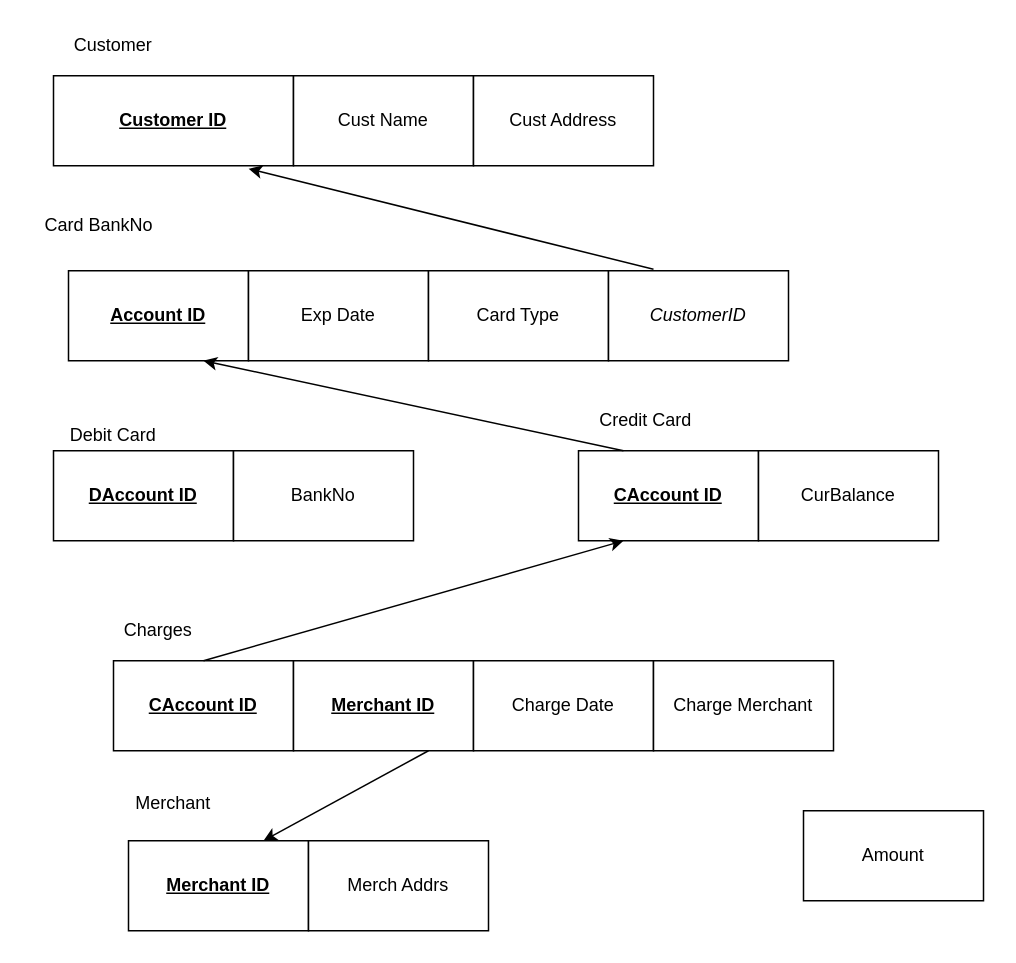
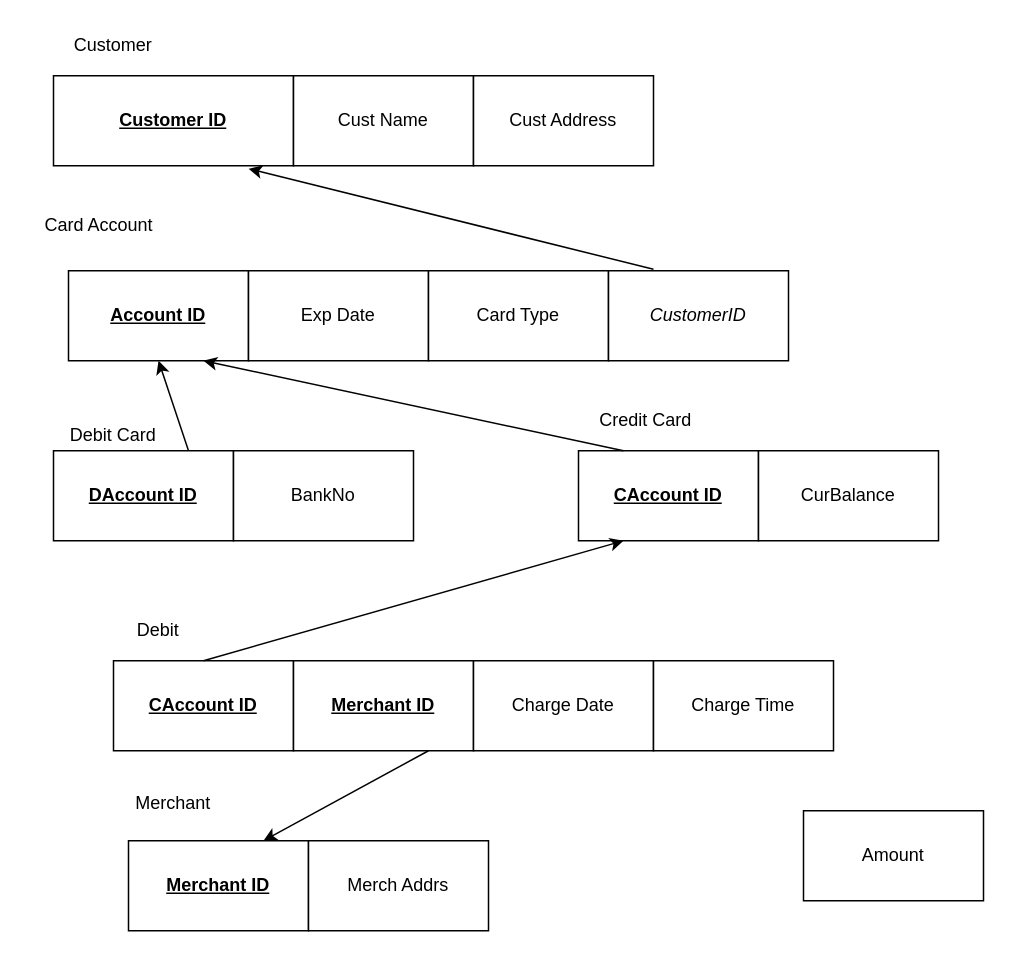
  <mxCell id="0" />
  <mxCell id="1" parent="0" />
  <mxCell id="2" value="&lt;b&gt;&lt;u&gt;Customer ID&lt;/u&gt;&lt;/b&gt;" style="rounded=0;whiteSpace=wrap;html=1;" vertex="1" parent="1"><mxGeometry x="35" y="50" width="160" height="60" as="geometry" /></mxCell>
  <mxCell id="3" value="Cust Name" style="rounded=0;whiteSpace=wrap;html=1;" vertex="1" parent="1"><mxGeometry x="195" y="50" width="120" height="60" as="geometry" /></mxCell>
  <mxCell id="4" value="Cust Address" style="rounded=0;whiteSpace=wrap;html=1;" vertex="1" parent="1"><mxGeometry x="315" y="50" width="120" height="60" as="geometry" /></mxCell>
  <mxCell id="5" value="Customer" style="text;html=1;strokeColor=none;fillColor=none;align=center;verticalAlign=middle;whiteSpace=wrap;rounded=0;" vertex="1" parent="1"><mxGeometry x="55" y="20" width="40" height="20" as="geometry" /></mxCell>
  <mxCell id="6" value="&lt;b&gt;&lt;u&gt;Account ID&lt;/u&gt;&lt;/b&gt;" style="rounded=0;whiteSpace=wrap;html=1;" vertex="1" parent="1"><mxGeometry x="45" y="180" width="120" height="60" as="geometry" /></mxCell>
  <mxCell id="7" value="Exp Date" style="rounded=0;whiteSpace=wrap;html=1;" vertex="1" parent="1"><mxGeometry x="165" y="180" width="120" height="60" as="geometry" /></mxCell>
  <mxCell id="8" value="Card Type" style="rounded=0;whiteSpace=wrap;html=1;" vertex="1" parent="1"><mxGeometry x="285" y="180" width="120" height="60" as="geometry" /></mxCell>
  <mxCell id="9" value="&lt;i&gt;CustomerID&lt;/i&gt;" style="rounded=0;whiteSpace=wrap;html=1;" vertex="1" parent="1"><mxGeometry x="405" y="180" width="120" height="60" as="geometry" /></mxCell>
  <mxCell id="10" value="" style="endArrow=classic;html=1;entryX=0.813;entryY=1.033;entryDx=0;entryDy=0;entryPerimeter=0;" edge="1" parent="1" target="2"><mxGeometry width="50" height="50" relative="1" as="geometry"><mxPoint x="435" y="179" as="sourcePoint" /><mxPoint x="355" y="140" as="targetPoint" /></mxGeometry></mxCell>
- <mxCell id="11" value="Card BankNo" style="text;html=1;align=center;verticalAlign=middle;resizable=0;points=[];autosize=1;" vertex="1" parent="1"><mxGeometry x="20" y="140" width="90" height="20" as="geometry" /></mxCell>
+ <mxCell id="11" value="Card Account" style="text;html=1;align=center;verticalAlign=middle;resizable=0;points=[];autosize=1;" vertex="1" parent="1"><mxGeometry x="20" y="140" width="90" height="20" as="geometry" /></mxCell>
  <mxCell id="12" value="Debit Card" style="text;html=1;strokeColor=none;fillColor=none;align=center;verticalAlign=middle;whiteSpace=wrap;rounded=0;" vertex="1" parent="1"><mxGeometry x="25" y="280" width="100" height="20" as="geometry" /></mxCell>
  <mxCell id="13" value="&lt;b&gt;&lt;u&gt;DAccount ID&lt;/u&gt;&lt;/b&gt;" style="rounded=0;whiteSpace=wrap;html=1;" vertex="1" parent="1"><mxGeometry x="35" y="300" width="120" height="60" as="geometry" /></mxCell>
  <mxCell id="14" value="BankNo" style="rounded=0;whiteSpace=wrap;html=1;" vertex="1" parent="1"><mxGeometry x="155" y="300" width="120" height="60" as="geometry" /></mxCell>
+ <mxCell id="15" value="" style="endArrow=classic;html=1;exitX=0.75;exitY=0;exitDx=0;exitDy=0;entryX=0.5;entryY=1;entryDx=0;entryDy=0;" edge="1" parent="1" source="13" target="6"><mxGeometry width="50" height="50" relative="1" as="geometry"><mxPoint x="285" y="220" as="sourcePoint" /><mxPoint x="335" y="170" as="targetPoint" /></mxGeometry></mxCell>
  <mxCell id="16" value="&lt;b&gt;&lt;u&gt;CAccount ID&lt;/u&gt;&lt;/b&gt;" style="rounded=0;whiteSpace=wrap;html=1;" vertex="1" parent="1"><mxGeometry x="385" y="300" width="120" height="60" as="geometry" /></mxCell>
  <mxCell id="17" value="CurBalance" style="rounded=0;whiteSpace=wrap;html=1;" vertex="1" parent="1"><mxGeometry x="505" y="300" width="120" height="60" as="geometry" /></mxCell>
  <mxCell id="18" value="Credit Card" style="text;html=1;strokeColor=none;fillColor=none;align=center;verticalAlign=middle;whiteSpace=wrap;rounded=0;" vertex="1" parent="1"><mxGeometry x="395" y="270" width="70" height="20" as="geometry" /></mxCell>
  <mxCell id="19" value="" style="endArrow=classic;html=1;exitX=0.25;exitY=0;exitDx=0;exitDy=0;entryX=0.75;entryY=1;entryDx=0;entryDy=0;" edge="1" parent="1" source="16" target="6"><mxGeometry width="50" height="50" relative="1" as="geometry"><mxPoint x="285" y="320" as="sourcePoint" /><mxPoint x="335" y="270" as="targetPoint" /></mxGeometry></mxCell>
  <mxCell id="20" value="&lt;b&gt;&lt;u&gt;CAccount ID&lt;/u&gt;&lt;/b&gt;" style="rounded=0;whiteSpace=wrap;html=1;" vertex="1" parent="1"><mxGeometry x="75" y="440" width="120" height="60" as="geometry" /></mxCell>
  <mxCell id="21" value="&lt;b&gt;&lt;u&gt;Merchant ID&lt;/u&gt;&lt;/b&gt;" style="rounded=0;whiteSpace=wrap;html=1;" vertex="1" parent="1"><mxGeometry x="195" y="440" width="120" height="60" as="geometry" /></mxCell>
  <mxCell id="22" value="Charge Date" style="rounded=0;whiteSpace=wrap;html=1;" vertex="1" parent="1"><mxGeometry x="315" y="440" width="120" height="60" as="geometry" /></mxCell>
- <mxCell id="23" value="Charge Merchant" style="rounded=0;whiteSpace=wrap;html=1;" vertex="1" parent="1"><mxGeometry x="435" y="440" width="120" height="60" as="geometry" /></mxCell>
+ <mxCell id="23" value="Charge Time" style="rounded=0;whiteSpace=wrap;html=1;" vertex="1" parent="1"><mxGeometry x="435" y="440" width="120" height="60" as="geometry" /></mxCell>
  <mxCell id="24" value="Amount" style="rounded=0;whiteSpace=wrap;html=1;" vertex="1" parent="1"><mxGeometry x="535" y="540" width="120" height="60" as="geometry" /></mxCell>
  <mxCell id="25" value="&lt;b&gt;&lt;u&gt;Merchant ID&lt;/u&gt;&lt;/b&gt;" style="rounded=0;whiteSpace=wrap;html=1;" vertex="1" parent="1"><mxGeometry x="85" y="560" width="120" height="60" as="geometry" /></mxCell>
  <mxCell id="26" value="Merch Addrs" style="rounded=0;whiteSpace=wrap;html=1;" vertex="1" parent="1"><mxGeometry x="205" y="560" width="120" height="60" as="geometry" /></mxCell>
  <mxCell id="27" value="Merchant" style="text;html=1;strokeColor=none;fillColor=none;align=center;verticalAlign=middle;whiteSpace=wrap;rounded=0;" vertex="1" parent="1"><mxGeometry x="95" y="525" width="40" height="20" as="geometry" /></mxCell>
  <mxCell id="28" value="" style="endArrow=classic;html=1;entryX=0.75;entryY=0;entryDx=0;entryDy=0;exitX=0.75;exitY=1;exitDx=0;exitDy=0;" edge="1" parent="1" source="21" target="25"><mxGeometry width="50" height="50" relative="1" as="geometry"><mxPoint x="285" y="510" as="sourcePoint" /><mxPoint x="335" y="460" as="targetPoint" /></mxGeometry></mxCell>
  <mxCell id="29" value="" style="endArrow=classic;html=1;exitX=0.5;exitY=0;exitDx=0;exitDy=0;entryX=0.25;entryY=1;entryDx=0;entryDy=0;" edge="1" parent="1" source="20" target="16"><mxGeometry width="50" height="50" relative="1" as="geometry"><mxPoint x="285" y="510" as="sourcePoint" /><mxPoint x="255" y="400" as="targetPoint" /></mxGeometry></mxCell>
- <mxCell id="30" value="Charges" style="text;html=1;strokeColor=none;fillColor=none;align=center;verticalAlign=middle;whiteSpace=wrap;rounded=0;" vertex="1" parent="1"><mxGeometry x="85" y="410" width="40" height="20" as="geometry" /></mxCell>
+ <mxCell id="30" value="Debit" style="text;html=1;strokeColor=none;fillColor=none;align=center;verticalAlign=middle;whiteSpace=wrap;rounded=0;" vertex="1" parent="1"><mxGeometry x="85" y="410" width="40" height="20" as="geometry" /></mxCell>
